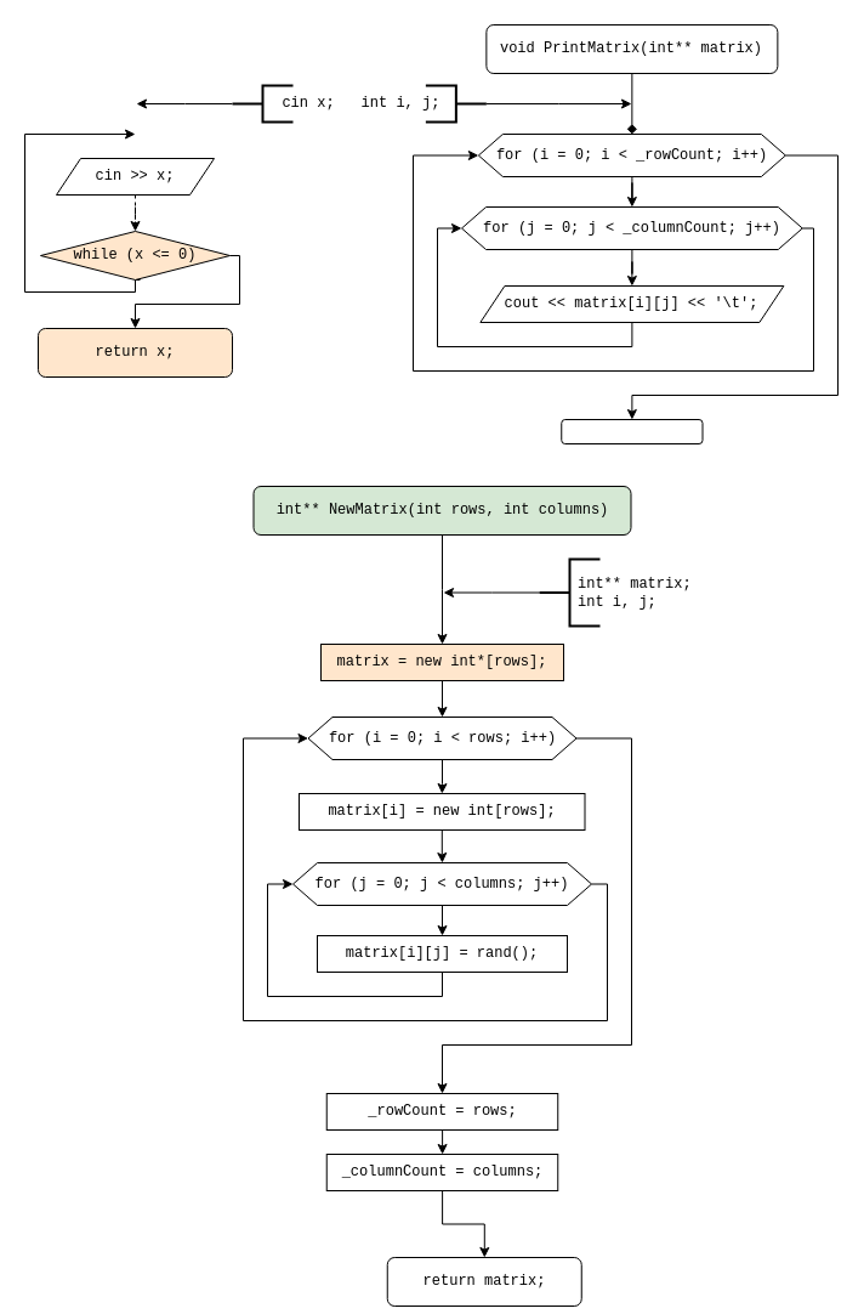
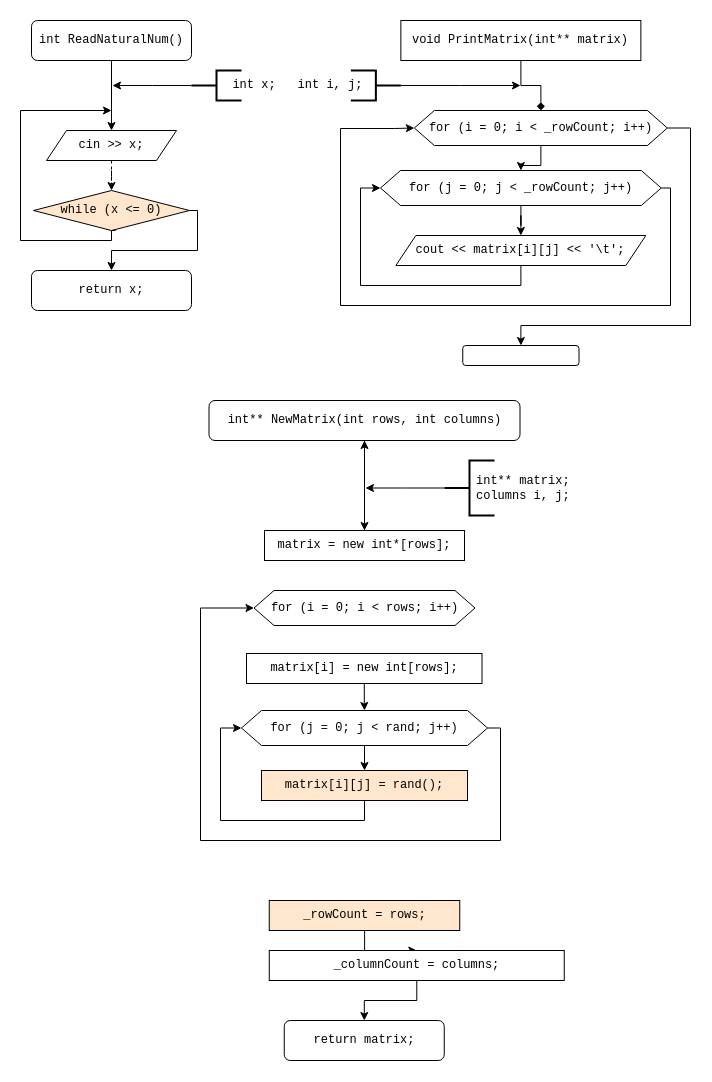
  <mxCell id="0" />
  <mxCell id="1" parent="0" />
+ <mxCell id="2" style="edgeStyle=orthogonalEdgeStyle;rounded=0;orthogonalLoop=1;jettySize=auto;html=1;fontFamily=Courier New;entryX=0.5;entryY=0;entryDx=0;entryDy=0;" edge="1" parent="1" source="3" target="8"><mxGeometry relative="1" as="geometry"><mxPoint x="111" y="130" as="targetPoint" /></mxGeometry></mxCell>
+ <mxCell id="3" value="int ReadNaturalNum()" style="rounded=1;whiteSpace=wrap;html=1;fontFamily=Courier New;" vertex="1" parent="1"><mxGeometry x="31" y="20" width="160" height="40" as="geometry" /></mxCell>
  <mxCell id="4" style="edgeStyle=orthogonalEdgeStyle;rounded=0;orthogonalLoop=1;jettySize=auto;html=1;fontFamily=Courier New;exitX=0;exitY=0.5;exitDx=0;exitDy=0;exitPerimeter=0;" edge="1" parent="1" source="5"><mxGeometry relative="1" as="geometry"><mxPoint x="112" y="85" as="targetPoint" /><mxPoint x="186" y="85" as="sourcePoint" /></mxGeometry></mxCell>
  <mxCell id="5" value="" style="strokeWidth=2;html=1;shape=mxgraph.flowchart.annotation_2;align=left;labelPosition=right;pointerEvents=1;fontFamily=Courier New;" vertex="1" parent="1"><mxGeometry x="191" y="70" width="50" height="30" as="geometry" /></mxCell>
- <mxCell id="6" value="cin x;" style="text;html=1;strokeColor=none;fillColor=none;align=center;verticalAlign=middle;whiteSpace=wrap;rounded=0;fontFamily=Courier New;" vertex="1" parent="1"><mxGeometry x="223.75" y="75" width="60" height="20" as="geometry" /></mxCell>
+ <mxCell id="6" value="int x;" style="text;html=1;strokeColor=none;fillColor=none;align=center;verticalAlign=middle;whiteSpace=wrap;rounded=0;fontFamily=Courier New;" vertex="1" parent="1"><mxGeometry x="223.75" y="75" width="60" height="20" as="geometry" /></mxCell>
  <mxCell id="7" style="edgeStyle=orthogonalEdgeStyle;rounded=0;orthogonalLoop=1;jettySize=auto;html=1;entryX=0.5;entryY=0;entryDx=0;entryDy=0;fontFamily=Courier New;dashed=1;" edge="1" parent="1" source="8" target="11"><mxGeometry relative="1" as="geometry" /></mxCell>
  <mxCell id="8" value="cin &amp;gt;&amp;gt; x;" style="shape=parallelogram;perimeter=parallelogramPerimeter;whiteSpace=wrap;html=1;fixedSize=1;fontFamily=Courier New;" vertex="1" parent="1"><mxGeometry x="46" y="130" width="130" height="30" as="geometry" /></mxCell>
  <mxCell id="9" style="edgeStyle=orthogonalEdgeStyle;rounded=0;orthogonalLoop=1;jettySize=auto;html=1;fontFamily=Courier New;" edge="1" parent="1"><mxGeometry relative="1" as="geometry"><mxPoint x="111" y="110" as="targetPoint" /><mxPoint x="115" y="230" as="sourcePoint" /><Array as="points"><mxPoint x="111" y="230" /><mxPoint x="111" y="240" /><mxPoint x="20" y="240" /><mxPoint x="20" y="110" /></Array></mxGeometry></mxCell>
  <mxCell id="10" style="edgeStyle=orthogonalEdgeStyle;rounded=0;orthogonalLoop=1;jettySize=auto;html=1;fontFamily=Courier New;" edge="1" parent="1" source="11"><mxGeometry relative="1" as="geometry"><mxPoint x="111" y="270" as="targetPoint" /><Array as="points"><mxPoint x="197" y="210" /><mxPoint x="197" y="250" /><mxPoint x="111" y="250" /></Array></mxGeometry></mxCell>
  <mxCell id="11" value="while (x &amp;lt;= 0)" style="rhombus;whiteSpace=wrap;html=1;fontFamily=Courier New;fillColor=#ffe6cc;" vertex="1" parent="1"><mxGeometry x="33" y="190" width="156" height="40" as="geometry" /></mxCell>
- <mxCell id="12" value="return x;" style="rounded=1;whiteSpace=wrap;html=1;fontFamily=Courier New;fillColor=#ffe6cc;" vertex="1" parent="1"><mxGeometry x="31" y="270" width="160" height="40" as="geometry" /></mxCell>
+ <mxCell id="12" value="return x;" style="rounded=1;whiteSpace=wrap;html=1;fontFamily=Courier New;" vertex="1" parent="1"><mxGeometry x="31" y="270" width="160" height="40" as="geometry" /></mxCell>
  <mxCell id="13" style="edgeStyle=orthogonalEdgeStyle;rounded=0;orthogonalLoop=1;jettySize=auto;html=1;fontFamily=Courier New;" edge="1" parent="1" source="14"><mxGeometry relative="1" as="geometry"><mxPoint x="364" y="530" as="targetPoint" /></mxGeometry></mxCell>
- <mxCell id="14" value="int** NewMatrix(int rows, int columns)" style="rounded=1;whiteSpace=wrap;html=1;fontFamily=Courier New;fillColor=#d5e8d4;" vertex="1" parent="1"><mxGeometry x="208.5" y="400" width="311" height="40" as="geometry" /></mxCell>
+ <mxCell id="14" value="int** NewMatrix(int rows, int columns)" style="rounded=1;whiteSpace=wrap;html=1;fontFamily=Courier New;" vertex="1" parent="1"><mxGeometry x="208.5" y="400" width="311" height="40" as="geometry" /></mxCell>
  <mxCell id="15" style="edgeStyle=orthogonalEdgeStyle;rounded=0;orthogonalLoop=1;jettySize=auto;html=1;fontFamily=Courier New;exitX=0;exitY=0.5;exitDx=0;exitDy=0;exitPerimeter=0;" edge="1" parent="1" source="16"><mxGeometry relative="1" as="geometry"><mxPoint x="365" y="487.5" as="targetPoint" /><mxPoint x="439" y="487.5" as="sourcePoint" /></mxGeometry></mxCell>
  <mxCell id="16" value="" style="strokeWidth=2;html=1;shape=mxgraph.flowchart.annotation_2;align=left;labelPosition=right;pointerEvents=1;fontFamily=Courier New;" vertex="1" parent="1"><mxGeometry x="444" y="460" width="50" height="55" as="geometry" /></mxCell>
- <mxCell id="17" value="int** matrix;&lt;br&gt;int i, j;" style="text;html=1;strokeColor=none;fillColor=none;align=left;verticalAlign=middle;whiteSpace=wrap;rounded=0;fontFamily=Courier New;" vertex="1" parent="1"><mxGeometry x="474" y="462.5" width="100.5" height="50" as="geometry" /></mxCell>
- <mxCell id="18" style="edgeStyle=orthogonalEdgeStyle;rounded=0;orthogonalLoop=1;jettySize=auto;html=1;entryX=0.5;entryY=0;entryDx=0;entryDy=0;fontFamily=Courier New;" edge="1" parent="1" source="19" target="22"><mxGeometry relative="1" as="geometry" /></mxCell>
- <mxCell id="19" value="matrix = new int*[rows];" style="rounded=0;whiteSpace=wrap;html=1;fontFamily=Courier New;fillColor=#ffe6cc;" vertex="1" parent="1"><mxGeometry x="264" y="530" width="200" height="30" as="geometry" /></mxCell>
- <mxCell id="20" style="edgeStyle=orthogonalEdgeStyle;rounded=0;orthogonalLoop=1;jettySize=auto;html=1;fontFamily=Courier New;" edge="1" parent="1" source="22" target="24"><mxGeometry relative="1" as="geometry" /></mxCell>
- <mxCell id="21" style="edgeStyle=orthogonalEdgeStyle;rounded=0;orthogonalLoop=1;jettySize=auto;html=1;fontFamily=Courier New;entryX=0.5;entryY=0;entryDx=0;entryDy=0;" edge="1" parent="1" source="22" target="31"><mxGeometry relative="1" as="geometry"><mxPoint x="364" y="880" as="targetPoint" /><Array as="points"><mxPoint x="520" y="608" /><mxPoint x="520" y="860" /><mxPoint x="364" y="860" /></Array></mxGeometry></mxCell>
+ <mxCell id="17" value="int** matrix;&lt;br&gt;columns i, j;" style="text;html=1;strokeColor=none;fillColor=none;align=left;verticalAlign=middle;whiteSpace=wrap;rounded=0;fontFamily=Courier New;" vertex="1" parent="1"><mxGeometry x="474" y="462.5" width="100.5" height="50" as="geometry" /></mxCell>
+ <mxCell id="18" style="edgeStyle=orthogonalEdgeStyle;rounded=0;orthogonalLoop=1;jettySize=auto;html=1;fontFamily=Courier New;" edge="1" parent="1" source="19" target="14"><mxGeometry relative="1" as="geometry" /></mxCell>
+ <mxCell id="19" value="matrix = new int*[rows];" style="rounded=0;whiteSpace=wrap;html=1;fontFamily=Courier New;" vertex="1" parent="1"><mxGeometry x="264" y="530" width="200" height="30" as="geometry" /></mxCell>
  <mxCell id="22" value="for (i = 0; i &amp;lt; rows; i++)" style="shape=hexagon;perimeter=hexagonPerimeter2;whiteSpace=wrap;html=1;fixedSize=1;fontFamily=Courier New;" vertex="1" parent="1"><mxGeometry x="253.5" y="590" width="221" height="35" as="geometry" /></mxCell>
  <mxCell id="23" style="edgeStyle=orthogonalEdgeStyle;rounded=0;orthogonalLoop=1;jettySize=auto;html=1;entryX=0.5;entryY=0;entryDx=0;entryDy=0;fontFamily=Courier New;" edge="1" parent="1" source="24" target="27"><mxGeometry relative="1" as="geometry" /></mxCell>
  <mxCell id="24" value="matrix[i] = new int[rows];" style="rounded=0;whiteSpace=wrap;html=1;fontFamily=Courier New;" vertex="1" parent="1"><mxGeometry x="246" y="653" width="235.5" height="30" as="geometry" /></mxCell>
  <mxCell id="25" style="edgeStyle=orthogonalEdgeStyle;rounded=0;orthogonalLoop=1;jettySize=auto;html=1;entryX=0.5;entryY=0;entryDx=0;entryDy=0;fontFamily=Courier New;" edge="1" parent="1" source="27" target="29"><mxGeometry relative="1" as="geometry" /></mxCell>
  <mxCell id="26" style="edgeStyle=orthogonalEdgeStyle;rounded=0;orthogonalLoop=1;jettySize=auto;html=1;fontFamily=Courier New;entryX=0;entryY=0.5;entryDx=0;entryDy=0;" edge="1" parent="1" source="27" target="22"><mxGeometry relative="1" as="geometry"><mxPoint x="210" y="610" as="targetPoint" /><Array as="points"><mxPoint x="500" y="728" /><mxPoint x="500" y="840" /><mxPoint x="200" y="840" /><mxPoint x="200" y="608" /></Array></mxGeometry></mxCell>
- <mxCell id="27" value="for (j = 0; j &amp;lt; columns; j++)" style="shape=hexagon;perimeter=hexagonPerimeter2;whiteSpace=wrap;html=1;fixedSize=1;fontFamily=Courier New;" vertex="1" parent="1"><mxGeometry x="241" y="710" width="246" height="35" as="geometry" /></mxCell>
+ <mxCell id="27" value="for (j = 0; j &amp;lt; rand; j++)" style="shape=hexagon;perimeter=hexagonPerimeter2;whiteSpace=wrap;html=1;fixedSize=1;fontFamily=Courier New;" vertex="1" parent="1"><mxGeometry x="241" y="710" width="246" height="35" as="geometry" /></mxCell>
  <mxCell id="28" style="edgeStyle=orthogonalEdgeStyle;rounded=0;orthogonalLoop=1;jettySize=auto;html=1;fontFamily=Courier New;entryX=0;entryY=0.5;entryDx=0;entryDy=0;" edge="1" parent="1" source="29" target="27"><mxGeometry relative="1" as="geometry"><mxPoint x="180" y="730" as="targetPoint" /><Array as="points"><mxPoint x="364" y="820" /><mxPoint x="220" y="820" /><mxPoint x="220" y="728" /><mxPoint x="241" y="728" /></Array></mxGeometry></mxCell>
- <mxCell id="29" value="matrix[i][j] = rand();" style="rounded=0;whiteSpace=wrap;html=1;fontFamily=Courier New;" vertex="1" parent="1"><mxGeometry x="261" y="770" width="206" height="30" as="geometry" /></mxCell>
+ <mxCell id="29" value="matrix[i][j] = rand();" style="rounded=0;whiteSpace=wrap;html=1;fontFamily=Courier New;fillColor=#ffe6cc;" vertex="1" parent="1"><mxGeometry x="261" y="770" width="206" height="30" as="geometry" /></mxCell>
  <mxCell id="30" style="edgeStyle=orthogonalEdgeStyle;rounded=0;orthogonalLoop=1;jettySize=auto;html=1;entryX=0.5;entryY=0;entryDx=0;entryDy=0;fontFamily=Courier New;" edge="1" parent="1" source="31" target="33"><mxGeometry relative="1" as="geometry" /></mxCell>
- <mxCell id="31" value="_rowCount = rows;" style="rounded=0;whiteSpace=wrap;html=1;fontFamily=Courier New;" vertex="1" parent="1"><mxGeometry x="268.75" y="900" width="190.5" height="30" as="geometry" /></mxCell>
+ <mxCell id="31" value="_rowCount = rows;" style="rounded=0;whiteSpace=wrap;html=1;fontFamily=Courier New;fillColor=#ffe6cc;" vertex="1" parent="1"><mxGeometry x="268.75" y="900" width="190.5" height="30" as="geometry" /></mxCell>
  <mxCell id="32" style="edgeStyle=orthogonalEdgeStyle;rounded=0;orthogonalLoop=1;jettySize=auto;html=1;fontFamily=Courier New;" edge="1" parent="1" source="33" target="34"><mxGeometry relative="1" as="geometry" /></mxCell>
- <mxCell id="33" value="_columnCount = columns;" style="rounded=0;whiteSpace=wrap;html=1;fontFamily=Courier New;" vertex="1" parent="1"><mxGeometry x="268.75" y="950" width="190.5" height="30" as="geometry" /></mxCell>
- <mxCell id="34" value="return matrix;" style="rounded=1;whiteSpace=wrap;html=1;fontFamily=Courier New;" vertex="1" parent="1"><mxGeometry x="318.75" y="1035" width="160" height="40" as="geometry" /></mxCell>
+ <mxCell id="33" value="_columnCount = columns;" style="rounded=0;whiteSpace=wrap;html=1;fontFamily=Courier New;" vertex="1" parent="1"><mxGeometry x="268.75" y="950" width="295" height="30" as="geometry" /></mxCell>
+ <mxCell id="34" value="return matrix;" style="rounded=1;whiteSpace=wrap;html=1;fontFamily=Courier New;" vertex="1" parent="1"><mxGeometry x="283.75" y="1020" width="160" height="40" as="geometry" /></mxCell>
  <mxCell id="35" style="edgeStyle=orthogonalEdgeStyle;rounded=0;orthogonalLoop=1;jettySize=auto;html=1;entryX=0.5;entryY=0;entryDx=0;entryDy=0;fontFamily=Courier New;endArrow=diamond;" edge="1" parent="1" source="36" target="39"><mxGeometry relative="1" as="geometry" /></mxCell>
- <mxCell id="36" value="void PrintMatrix(int** matrix)" style="rounded=1;whiteSpace=wrap;html=1;fontFamily=Courier New;" vertex="1" parent="1"><mxGeometry x="400.37" y="20" width="240" height="40" as="geometry" /></mxCell>
+ <mxCell id="36" value="void PrintMatrix(int** matrix)" style="whiteSpace=wrap;html=1;fontFamily=Courier New;rounded=0;" vertex="1" parent="1"><mxGeometry x="400.37" y="20" width="240" height="40" as="geometry" /></mxCell>
  <mxCell id="37" style="edgeStyle=orthogonalEdgeStyle;rounded=0;orthogonalLoop=1;jettySize=auto;html=1;entryX=0.5;entryY=0;entryDx=0;entryDy=0;fontFamily=Courier New;" edge="1" parent="1" source="39" target="42"><mxGeometry relative="1" as="geometry" /></mxCell>
  <mxCell id="38" style="edgeStyle=orthogonalEdgeStyle;rounded=0;orthogonalLoop=1;jettySize=auto;html=1;fontFamily=Courier New;entryX=0.5;entryY=0;entryDx=0;entryDy=0;" edge="1" parent="1" source="39" target="45"><mxGeometry relative="1" as="geometry"><mxPoint x="520" y="325" as="targetPoint" /><Array as="points"><mxPoint x="690" y="127" /><mxPoint x="690" y="325" /><mxPoint x="520" y="325" /></Array></mxGeometry></mxCell>
- <mxCell id="39" value="for (i = 0; i &amp;lt; _rowCount; i++)" style="shape=hexagon;perimeter=hexagonPerimeter2;whiteSpace=wrap;html=1;fixedSize=1;fontFamily=Courier New;" vertex="1" parent="1"><mxGeometry x="393.87" y="110" width="253" height="35" as="geometry" /></mxCell>
+ <mxCell id="39" value="for (i = 0; i &amp;lt; _rowCount; i++)" style="shape=hexagon;perimeter=hexagonPerimeter2;whiteSpace=wrap;html=1;fixedSize=1;fontFamily=Courier New;" vertex="1" parent="1"><mxGeometry x="413.87" y="110" width="253" height="35" as="geometry" /></mxCell>
  <mxCell id="40" style="edgeStyle=orthogonalEdgeStyle;rounded=0;orthogonalLoop=1;jettySize=auto;html=1;entryX=0.5;entryY=0;entryDx=0;entryDy=0;fontFamily=Courier New;" edge="1" parent="1" source="42" target="44"><mxGeometry relative="1" as="geometry" /></mxCell>
  <mxCell id="41" style="edgeStyle=orthogonalEdgeStyle;rounded=0;orthogonalLoop=1;jettySize=auto;html=1;fontFamily=Courier New;entryX=0;entryY=0.5;entryDx=0;entryDy=0;" edge="1" parent="1" source="42" target="39"><mxGeometry relative="1" as="geometry"><mxPoint x="340" y="125" as="targetPoint" /><Array as="points"><mxPoint x="670" y="187" /><mxPoint x="670" y="305" /><mxPoint x="340" y="305" /><mxPoint x="340" y="128" /><mxPoint x="394" y="128" /></Array></mxGeometry></mxCell>
- <mxCell id="42" value="for (j = 0; j &amp;lt; _columnCount; j++)" style="shape=hexagon;perimeter=hexagonPerimeter2;whiteSpace=wrap;html=1;fixedSize=1;fontFamily=Courier New;" vertex="1" parent="1"><mxGeometry x="380" y="170" width="280.75" height="35" as="geometry" /></mxCell>
+ <mxCell id="42" value="for (j = 0; j &amp;lt; _rowCount; j++)" style="shape=hexagon;perimeter=hexagonPerimeter2;whiteSpace=wrap;html=1;fixedSize=1;fontFamily=Courier New;" vertex="1" parent="1"><mxGeometry x="380" y="170" width="280.75" height="35" as="geometry" /></mxCell>
  <mxCell id="43" style="edgeStyle=orthogonalEdgeStyle;rounded=0;orthogonalLoop=1;jettySize=auto;html=1;fontFamily=Courier New;entryX=0;entryY=0.5;entryDx=0;entryDy=0;" edge="1" parent="1" source="44" target="42"><mxGeometry relative="1" as="geometry"><mxPoint x="360" y="185" as="targetPoint" /><Array as="points"><mxPoint x="520" y="285" /><mxPoint x="360" y="285" /><mxPoint x="360" y="188" /><mxPoint x="380" y="188" /></Array></mxGeometry></mxCell>
  <mxCell id="44" value="cout &amp;lt;&amp;lt; matrix[i][j] &amp;lt;&amp;lt; '\t';" style="shape=parallelogram;perimeter=parallelogramPerimeter;whiteSpace=wrap;html=1;fixedSize=1;fontFamily=Courier New;" vertex="1" parent="1"><mxGeometry x="395.37" y="235" width="250" height="30" as="geometry" /></mxCell>
  <mxCell id="45" value="" style="rounded=1;whiteSpace=wrap;html=1;fontFamily=Courier New;" vertex="1" parent="1"><mxGeometry x="462.25" y="345" width="116.25" height="20" as="geometry" /></mxCell>
  <mxCell id="46" style="edgeStyle=orthogonalEdgeStyle;rounded=0;orthogonalLoop=1;jettySize=auto;html=1;fontFamily=Courier New;" edge="1" parent="1" source="47"><mxGeometry relative="1" as="geometry"><mxPoint x="520" y="85" as="targetPoint" /></mxGeometry></mxCell>
  <mxCell id="47" value="" style="strokeWidth=2;html=1;shape=mxgraph.flowchart.annotation_2;align=left;labelPosition=right;pointerEvents=1;fontFamily=Courier New;rotation=-180;" vertex="1" parent="1"><mxGeometry x="350.37" y="70" width="50" height="30" as="geometry" /></mxCell>
  <mxCell id="48" value="int i, j;" style="text;html=1;strokeColor=none;fillColor=none;align=center;verticalAlign=middle;whiteSpace=wrap;rounded=0;fontFamily=Courier New;" vertex="1" parent="1"><mxGeometry x="292" y="75" width="76.25" height="20" as="geometry" /></mxCell>
